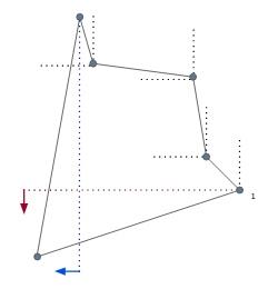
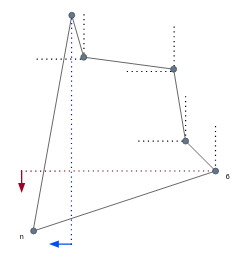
  <mxCell id="0" />
  <mxCell id="1" parent="0" />
  <mxCell id="2" value="" style="shape=flexArrow;endArrow=classic;html=1;rounded=0;width=2.133;endSize=5.208;endWidth=8.764;strokeColor=none;fillColor=#0050ef;" edge="1" parent="1"><mxGeometry x="-0.225" width="50" height="50" relative="1" as="geometry"><mxPoint x="119.67" y="406.94" as="sourcePoint" /><mxPoint x="80" y="407" as="targetPoint" /><Array as="points"><mxPoint x="99.67" y="406.94" /></Array><mxPoint as="offset" /></mxGeometry></mxCell>
  <mxCell id="3" value="" style="endArrow=none;dashed=1;html=1;dashPattern=1 3;strokeWidth=2;rounded=0;fillColor=#a20025;strokeColor=#6F0000;" parent="1" edge="1"><mxGeometry width="50" height="50" relative="1" as="geometry"><mxPoint x="363.67" y="284.91" as="sourcePoint" /><mxPoint x="30" y="285" as="targetPoint" /></mxGeometry></mxCell>
  <mxCell id="4" value="" style="ellipse;whiteSpace=wrap;html=1;aspect=fixed;fillColor=#647687;fontColor=#ffffff;strokeColor=#314354;" parent="1" vertex="1"><mxGeometry x="303.67" y="230" width="10" height="10" as="geometry" /></mxCell>
  <mxCell id="5" value="" style="ellipse;whiteSpace=wrap;html=1;aspect=fixed;fillColor=#647687;fontColor=#ffffff;strokeColor=#314354;" parent="1" vertex="1"><mxGeometry x="353.67" y="280" width="10" height="10" as="geometry" /></mxCell>
  <mxCell id="6" value="" style="ellipse;whiteSpace=wrap;html=1;aspect=fixed;fillColor=#647687;fontColor=#ffffff;strokeColor=#314354;" parent="1" vertex="1"><mxGeometry x="283.67" y="110" width="10" height="10" as="geometry" /></mxCell>
  <mxCell id="7" value="" style="endArrow=none;html=1;rounded=0;" parent="1" source="4" target="5" edge="1"><mxGeometry width="50" height="50" relative="1" as="geometry"><mxPoint x="313.67" y="260" as="sourcePoint" /><mxPoint x="343.67" y="290" as="targetPoint" /></mxGeometry></mxCell>
  <mxCell id="8" value="" style="endArrow=none;dashed=1;html=1;dashPattern=1 3;strokeWidth=2;rounded=0;" parent="1" source="4" edge="1"><mxGeometry width="50" height="50" relative="1" as="geometry"><mxPoint x="323.67" y="250" as="sourcePoint" /><mxPoint x="223.67" y="235" as="targetPoint" /></mxGeometry></mxCell>
  <mxCell id="9" value="" style="endArrow=none;dashed=1;html=1;dashPattern=1 3;strokeWidth=2;rounded=0;" parent="1" target="4" edge="1"><mxGeometry width="50" height="50" relative="1" as="geometry"><mxPoint x="308.67" y="160" as="sourcePoint" /><mxPoint x="283.67" y="240" as="targetPoint" /></mxGeometry></mxCell>
  <mxCell id="10" value="" style="endArrow=none;html=1;rounded=0;" parent="1" source="4" target="6" edge="1"><mxGeometry width="50" height="50" relative="1" as="geometry"><mxPoint x="333.67" y="210" as="sourcePoint" /><mxPoint x="383.67" y="160" as="targetPoint" /></mxGeometry></mxCell>
  <mxCell id="11" value="" style="endArrow=none;dashed=1;html=1;dashPattern=1 3;strokeWidth=2;rounded=0;" parent="1" edge="1"><mxGeometry width="50" height="50" relative="1" as="geometry"><mxPoint x="284.54" y="118.87" as="sourcePoint" /><mxPoint x="204.54" y="118.87" as="targetPoint" /></mxGeometry></mxCell>
  <mxCell id="12" value="" style="endArrow=none;dashed=1;html=1;dashPattern=1 3;strokeWidth=2;rounded=0;" parent="1" edge="1"><mxGeometry width="50" height="50" relative="1" as="geometry"><mxPoint x="289.54" y="43.87" as="sourcePoint" /><mxPoint x="289.54" y="113.87" as="targetPoint" /></mxGeometry></mxCell>
  <mxCell id="13" value="" style="ellipse;whiteSpace=wrap;html=1;aspect=fixed;fillColor=#647687;fontColor=#ffffff;strokeColor=#314354;" parent="1" vertex="1"><mxGeometry x="133.67" y="90" width="10" height="10" as="geometry" /></mxCell>
  <mxCell id="14" value="" style="endArrow=none;html=1;rounded=0;" parent="1" source="13" target="6" edge="1"><mxGeometry width="50" height="50" relative="1" as="geometry"><mxPoint x="153.67" y="110" as="sourcePoint" /><mxPoint x="273.67" y="110" as="targetPoint" /></mxGeometry></mxCell>
  <mxCell id="15" value="" style="endArrow=none;dashed=1;html=1;dashPattern=1 3;strokeWidth=2;rounded=0;" parent="1" edge="1"><mxGeometry width="50" height="50" relative="1" as="geometry"><mxPoint x="134" y="98.33" as="sourcePoint" /><mxPoint x="54" y="98.33" as="targetPoint" /></mxGeometry></mxCell>
  <mxCell id="16" value="" style="endArrow=none;dashed=1;html=1;dashPattern=1 3;strokeWidth=2;rounded=0;" parent="1" edge="1"><mxGeometry width="50" height="50" relative="1" as="geometry"><mxPoint x="139" y="23.33" as="sourcePoint" /><mxPoint x="139" y="93.33" as="targetPoint" /></mxGeometry></mxCell>
  <mxCell id="17" value="" style="ellipse;whiteSpace=wrap;html=1;aspect=fixed;fillColor=#647687;fontColor=#ffffff;strokeColor=#314354;" parent="1" vertex="1"><mxGeometry x="113.67" y="20" width="10" height="10" as="geometry" /></mxCell>
  <mxCell id="18" value="" style="endArrow=none;html=1;rounded=0;" parent="1" source="13" target="17" edge="1"><mxGeometry width="50" height="50" relative="1" as="geometry"><mxPoint x="103.67" y="70" as="sourcePoint" /><mxPoint x="153.67" y="20" as="targetPoint" /></mxGeometry></mxCell>
- <mxCell id="19" value="1" style="text;html=1;align=center;verticalAlign=middle;resizable=0;points=[];autosize=1;strokeColor=none;fillColor=none;" parent="1" vertex="1"><mxGeometry x="363.67" y="280" width="30" height="30" as="geometry" /></mxCell>
+ <mxCell id="19" value="6" style="text;html=1;align=center;verticalAlign=middle;resizable=0;points=[];autosize=1;strokeColor=none;fillColor=none;" parent="1" vertex="1"><mxGeometry x="363.67" y="280" width="30" height="30" as="geometry" /></mxCell>
  <mxCell id="20" value="" style="ellipse;whiteSpace=wrap;html=1;aspect=fixed;fillColor=#647687;fontColor=#ffffff;strokeColor=#314354;" parent="1" vertex="1"><mxGeometry x="50" y="380" width="10" height="10" as="geometry" /></mxCell>
  <mxCell id="21" value="" style="endArrow=none;html=1;rounded=0;" parent="1" source="20" target="5" edge="1"><mxGeometry width="50" height="50" relative="1" as="geometry"><mxPoint x="244" y="360" as="sourcePoint" /><mxPoint x="354.188" y="300" as="targetPoint" /></mxGeometry></mxCell>
  <mxCell id="22" value="" style="endArrow=none;html=1;rounded=0;fillColor=#f5f5f5;strokeColor=default;exitX=0.5;exitY=0;exitDx=0;exitDy=0;" parent="1" source="20" target="17" edge="1"><mxGeometry width="50" height="50" relative="1" as="geometry"><mxPoint x="74" y="410" as="sourcePoint" /><mxPoint x="243" y="-40" as="targetPoint" /></mxGeometry></mxCell>
  <mxCell id="23" value="" style="endArrow=none;dashed=1;html=1;dashPattern=1 3;strokeWidth=2;rounded=0;fillColor=#0050ef;strokeColor=#001DBC;" parent="1" edge="1"><mxGeometry width="50" height="50" relative="1" as="geometry"><mxPoint x="118.37" y="30" as="sourcePoint" /><mxPoint x="118" y="412" as="targetPoint" /></mxGeometry></mxCell>
  <mxCell id="24" value="" style="endArrow=none;dashed=1;html=1;dashPattern=1 3;strokeWidth=2;rounded=0;" edge="1" parent="1"><mxGeometry x="0.771" y="51" width="50" height="50" relative="1" as="geometry"><mxPoint x="358.58" y="210" as="sourcePoint" /><mxPoint x="358.58" y="280" as="targetPoint" /><mxPoint as="offset" /></mxGeometry></mxCell>
+ <mxCell id="25" value="n" style="text;html=1;align=center;verticalAlign=middle;resizable=0;points=[];autosize=1;strokeColor=none;fillColor=none;" vertex="1" parent="1"><mxGeometry x="20" y="380" width="30" height="30" as="geometry" /></mxCell>
  <mxCell id="26" value="" style="shape=flexArrow;endArrow=classic;html=1;rounded=0;width=2.133;endSize=5.208;endWidth=8.764;strokeColor=none;fillColor=#a20025;" edge="1" parent="1"><mxGeometry width="50" height="50" relative="1" as="geometry"><mxPoint x="35" y="283" as="sourcePoint" /><mxPoint x="35" y="322" as="targetPoint" /><Array as="points"><mxPoint x="35" y="311" /></Array></mxGeometry></mxCell>
